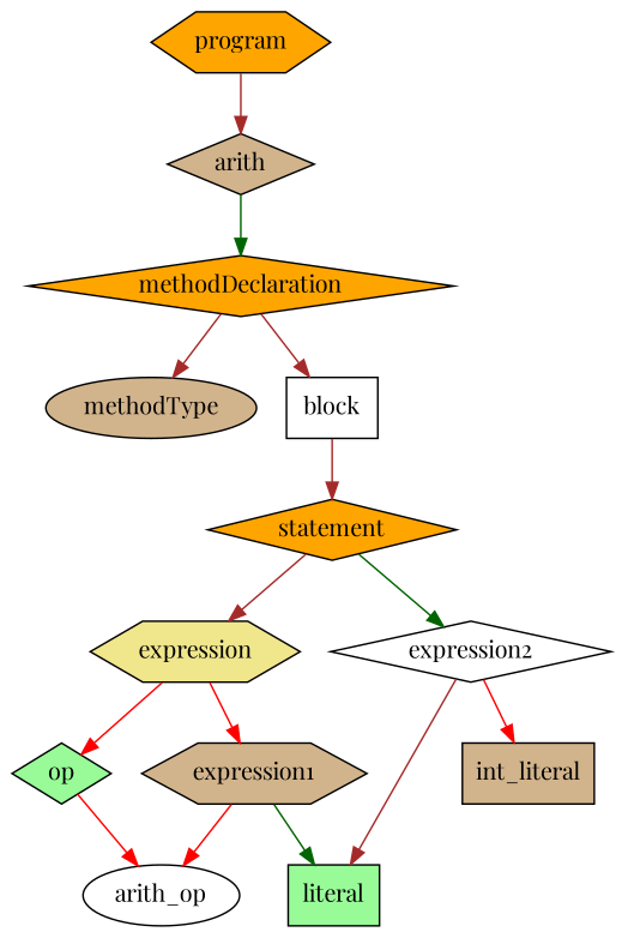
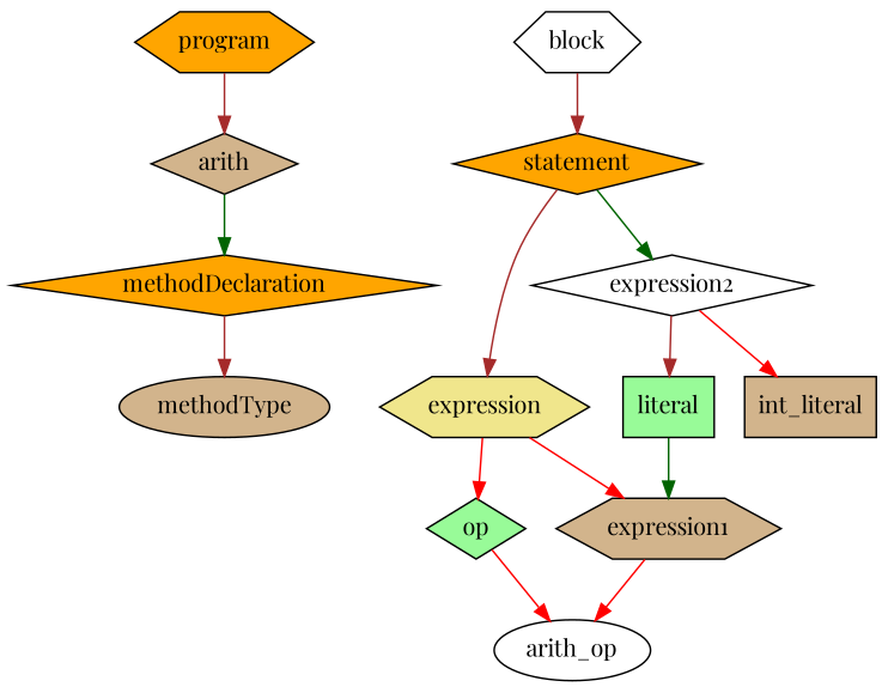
  digraph {
    fontname="Playfair Display"
    node [fillcolor=tan fontname="Playfair Display" shape=diamond style=filled]
    edge [color=brown fontname="Playfair Display"]
    program [fillcolor=orange shape=hexagon]
    n2 [label=arith]
    methodDeclaration [fillcolor=orange]
    methodType [shape=ellipse]
-   block [fillcolor=white shape=box]
+   block [fillcolor=white shape=hexagon]
    statement [fillcolor=orange]
    expression [fillcolor=khaki shape=hexagon]
    expression2 [fillcolor=white]
    expression1 [shape=hexagon]
    op [fillcolor=palegreen]
    literal [fillcolor=palegreen shape=box]
    arith_op [fillcolor=white shape=ellipse]
    int_literal [shape=box]
    program -> n2
    n2 -> methodDeclaration [color=darkgreen]
    methodDeclaration -> methodType
-   methodDeclaration -> block
    block -> statement
    statement -> expression
    statement -> expression2 [color=darkgreen]
    expression -> expression1 [color=red]
    expression -> op [color=red]
    expression2 -> literal
    expression2 -> int_literal [color=red]
-   expression1 -> literal [color=darkgreen]
+   literal -> expression1 [color=darkgreen]
    expression1 -> arith_op [color=red]
    op -> arith_op [color=red]
  }
